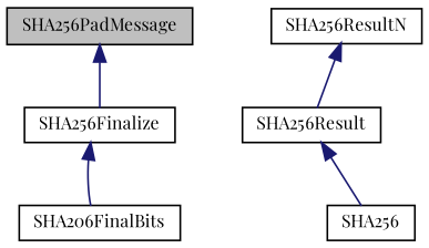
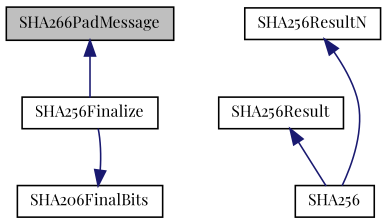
  digraph {
    fontname="Playfair Display"
    rankdir=TB
    node [color=black fillcolor=white fontname="Playfair Display" fontsize=10 shape=record style=filled]
    edge [color=midnightblue dir=back fontname="Playfair Display" fontsize=10 labelfontname=Helvetica labelfontsize=10 style=solid]
-   n1 [fillcolor=grey75 fontcolor=black height=0.2 label=SHA256PadMessage width=0.4]
+   n1 [fillcolor=grey75 fontcolor=black height=0.2 label=SHA266PadMessage width=0.4]
    n2 [height=0.2 label=SHA256Finalize width=0.4]
    n3 [height=0.2 label=SHA206FinalBits width=0.4]
    n4 [height=0.2 label=SHA256ResultN width=0.4]
    n5 [height=0.2 label=SHA256Result width=0.4]
    n6 [height=0.2 label=SHA256 width=0.4]
    n1 -> n2
-   n2 -> n3
-   n4 -> n5
+   n3 -> n2
+   n4 -> n6
    n5 -> n6
  }
